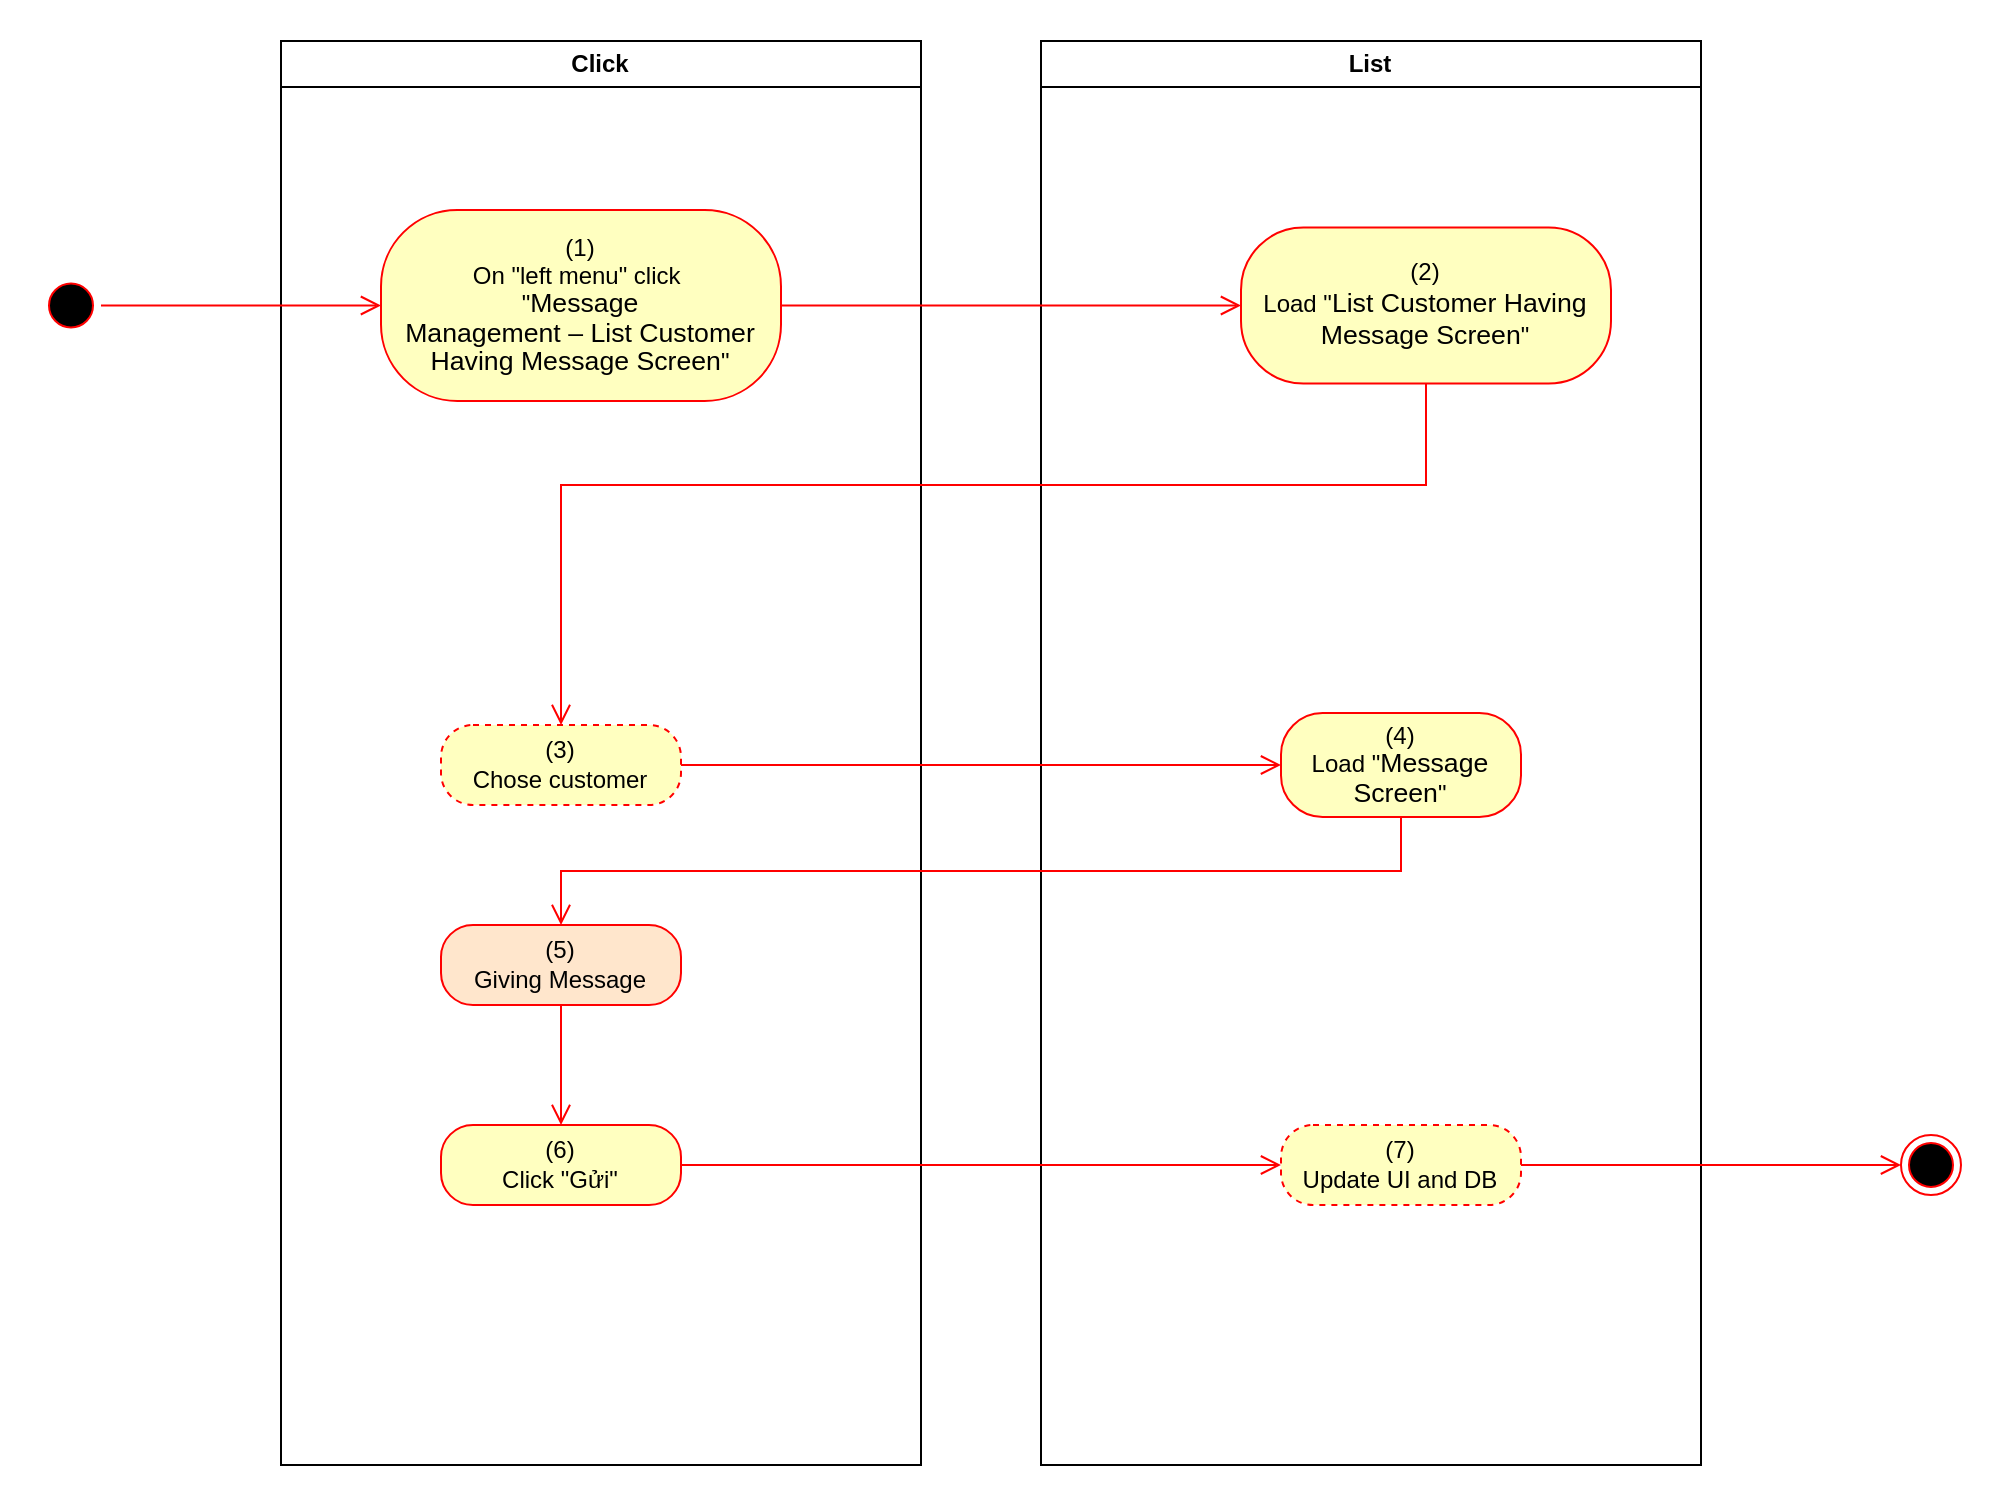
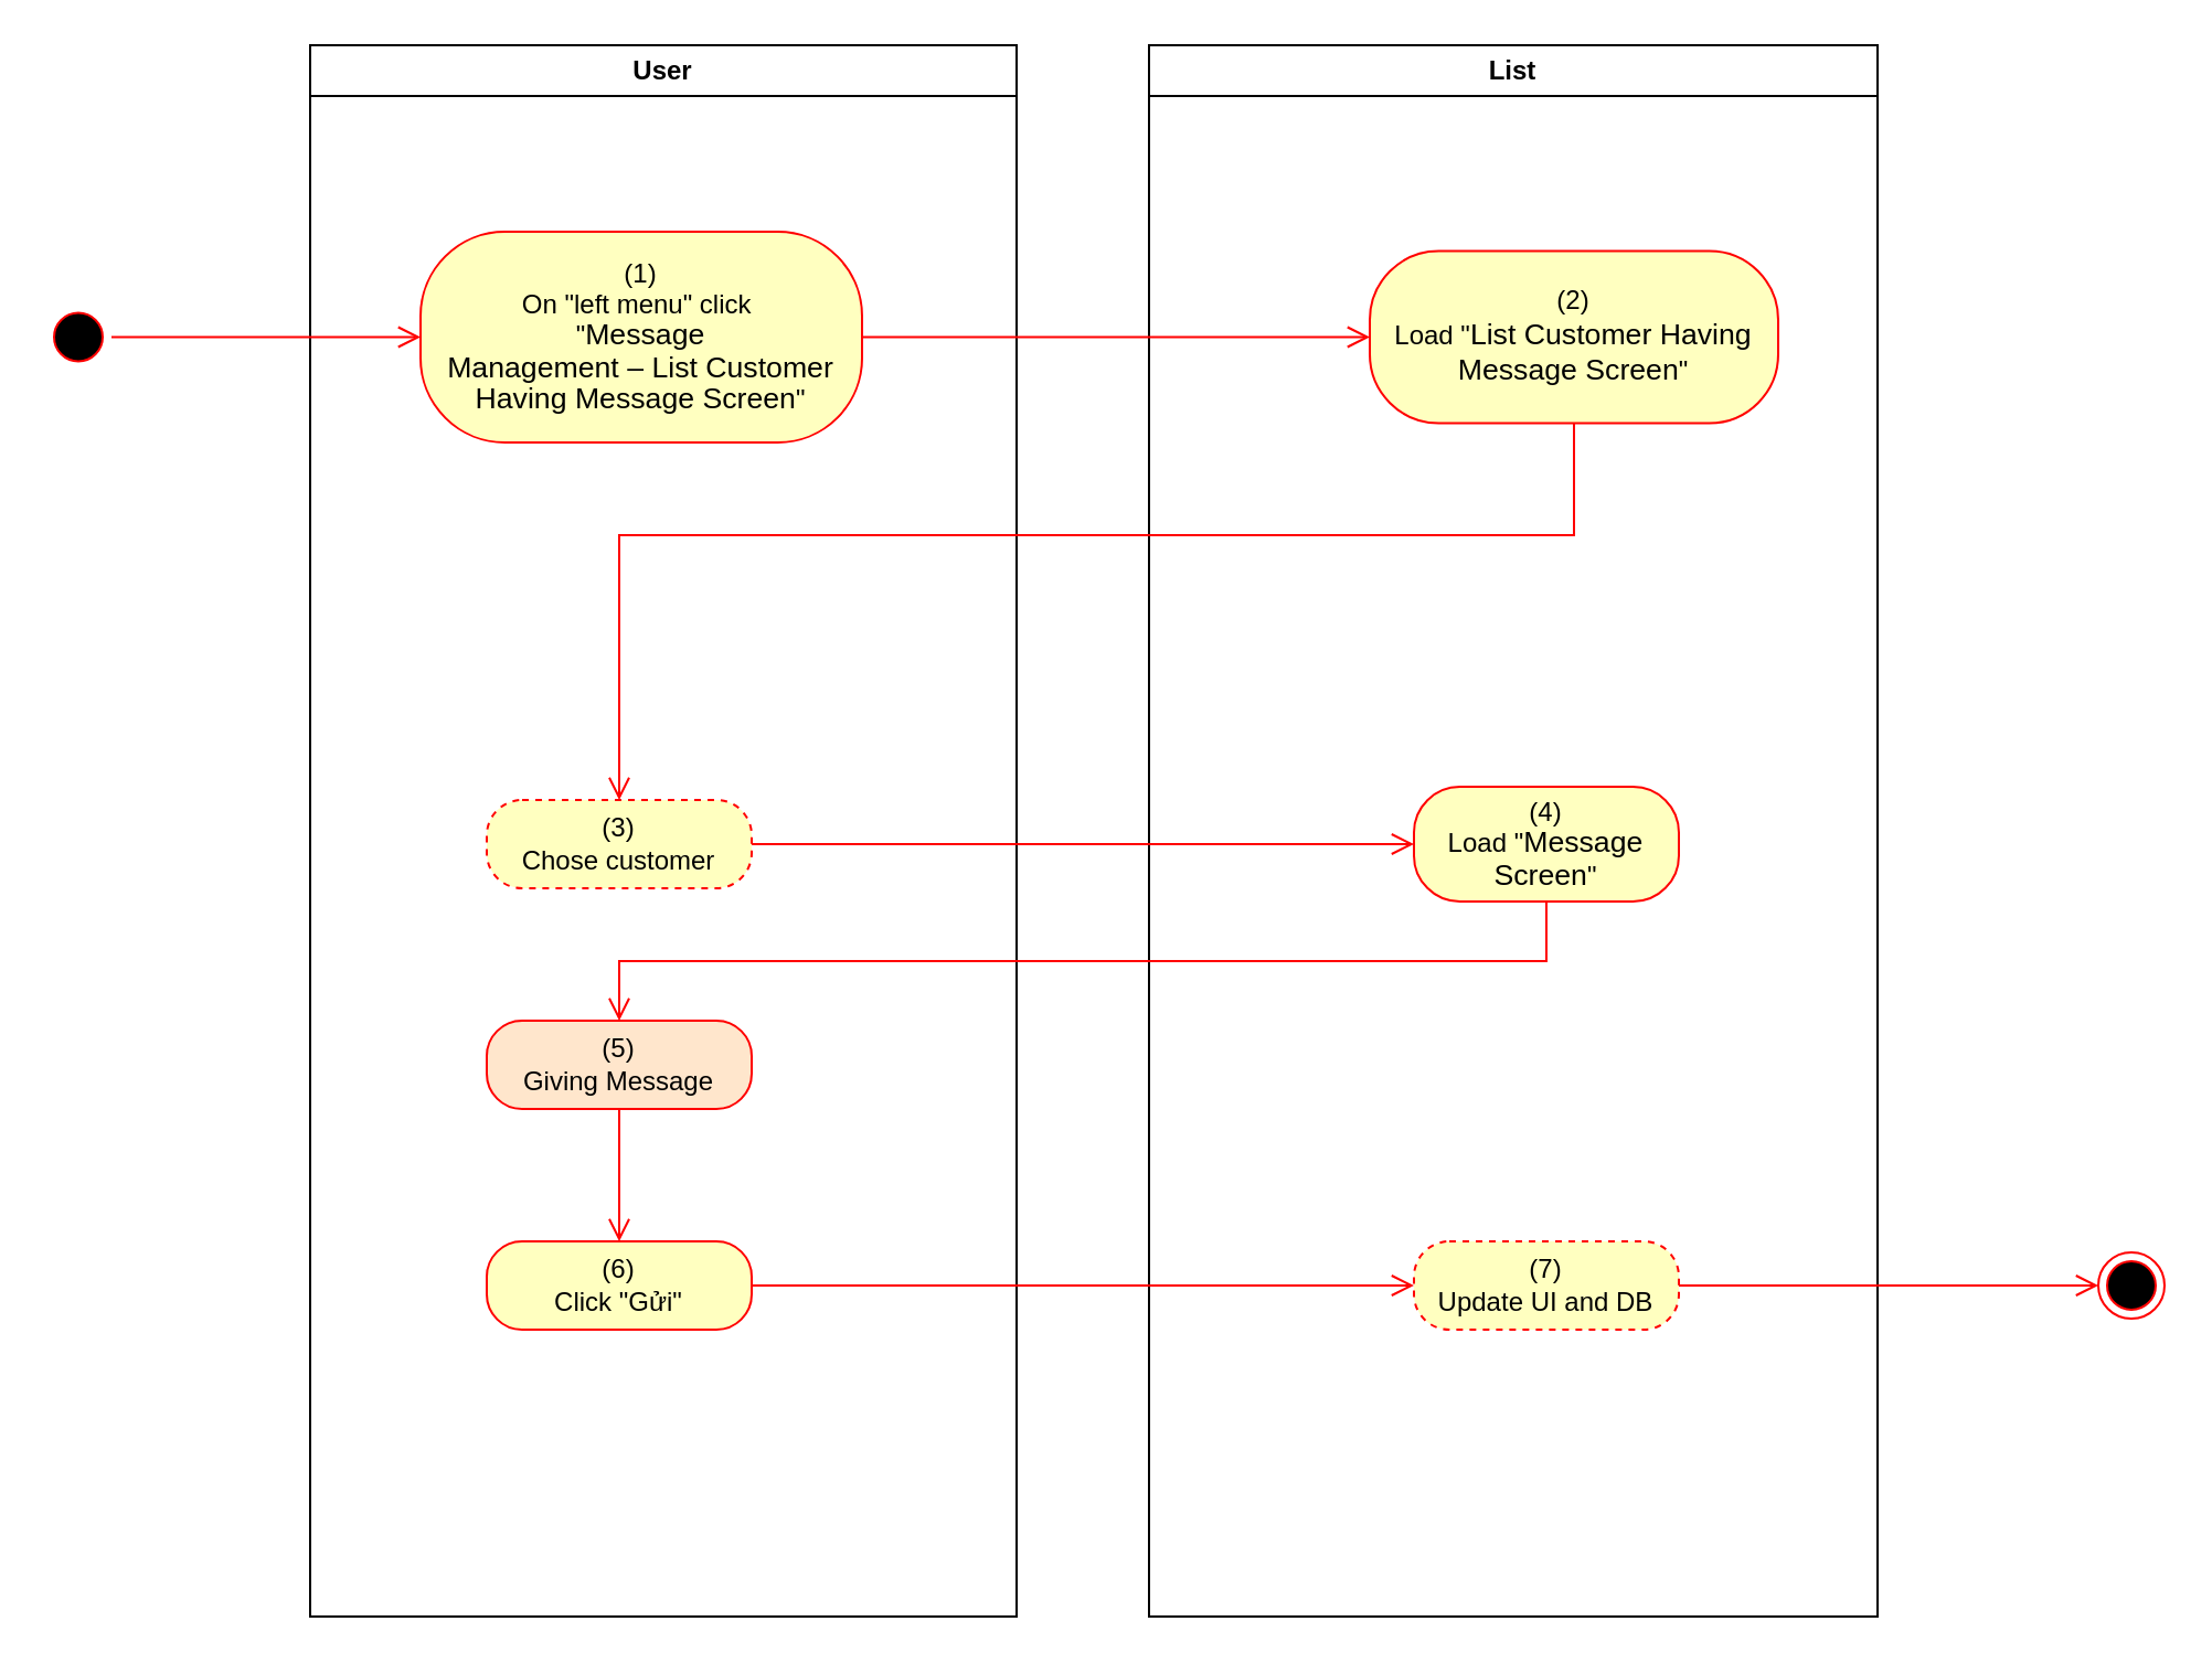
  <mxCell id="0" />
  <mxCell id="1" parent="0" />
- <mxCell id="2" value="Click" style="swimlane;whiteSpace=wrap" parent="1" vertex="1"><mxGeometry x="140" y="20" width="320" height="712" as="geometry"><mxRectangle x="120" y="128" width="60" height="23" as="alternateBounds" /></mxGeometry></mxCell>
+ <mxCell id="2" value="User" style="swimlane;whiteSpace=wrap" parent="1" vertex="1"><mxGeometry x="140" y="20" width="320" height="712" as="geometry"><mxRectangle x="120" y="128" width="60" height="23" as="alternateBounds" /></mxGeometry></mxCell>
  <mxCell id="3" value="&lt;span&gt;(1)&lt;/span&gt;&lt;br style=&quot;padding: 0px ; margin: 0px&quot;&gt;&lt;span&gt;On &quot;left menu&quot; click&amp;nbsp;&lt;/span&gt;&lt;br style=&quot;padding: 0px ; margin: 0px&quot;&gt;&lt;span&gt;&quot;&lt;/span&gt;&lt;span lang=&quot;EN-GB&quot; style=&quot;font-size: 10pt ; line-height: 107% ; font-family: &amp;#34;arial&amp;#34; , sans-serif&quot;&gt;Message&lt;br&gt;Management – List Customer Having Message Screen&lt;/span&gt;&lt;span&gt;&quot;&lt;/span&gt;" style="rounded=1;whiteSpace=wrap;html=1;arcSize=40;fontColor=#000000;fillColor=#ffffc0;strokeColor=#ff0000;" parent="2" vertex="1"><mxGeometry x="50" y="84.5" width="200" height="95.5" as="geometry" /></mxCell>
  <mxCell id="4" value="(3)&lt;br&gt;Chose customer" style="rounded=1;whiteSpace=wrap;html=1;arcSize=40;fontColor=#000000;fillColor=#ffffc0;strokeColor=#ff0000;dashed=1;" parent="2" vertex="1"><mxGeometry x="80" y="342" width="120" height="40" as="geometry" /></mxCell>
  <mxCell id="5" value="(5)&lt;br&gt;Giving Message" style="rounded=1;whiteSpace=wrap;html=1;arcSize=40;fontColor=#000000;fillColor=#ffe6cc;strokeColor=#ff0000;" parent="2" vertex="1"><mxGeometry x="80" y="442" width="120" height="40" as="geometry" /></mxCell>
  <mxCell id="6" value="" style="edgeStyle=orthogonalEdgeStyle;html=1;verticalAlign=bottom;endArrow=open;endSize=8;strokeColor=#ff0000;rounded=0;" parent="2" source="5" edge="1"><mxGeometry relative="1" as="geometry"><mxPoint x="140" y="542" as="targetPoint" /></mxGeometry></mxCell>
  <mxCell id="7" value="(6)&lt;br&gt;Click &quot;Gửi&quot;" style="rounded=1;whiteSpace=wrap;html=1;arcSize=40;fontColor=#000000;fillColor=#ffffc0;strokeColor=#ff0000;" parent="2" vertex="1"><mxGeometry x="80" y="542" width="120" height="40" as="geometry" /></mxCell>
  <mxCell id="8" value="List" style="swimlane;whiteSpace=wrap;startSize=23;" parent="1" vertex="1"><mxGeometry x="520" y="20" width="330" height="712" as="geometry" /></mxCell>
  <mxCell id="9" value="(2)&lt;br&gt;Load &quot;&lt;span style=&quot;font-family: &amp;#34;arial&amp;#34; , sans-serif ; font-size: 13.333px&quot;&gt;List Customer Having Message Screen&lt;/span&gt;&quot;" style="rounded=1;whiteSpace=wrap;html=1;arcSize=40;fontColor=#000000;fillColor=#ffffc0;strokeColor=#ff0000;" parent="8" vertex="1"><mxGeometry x="100" y="93.25" width="185" height="78" as="geometry" /></mxCell>
  <mxCell id="10" value="(4)&lt;br&gt;Load &quot;&lt;span lang=&quot;EN-GB&quot; style=&quot;font-size: 10pt ; line-height: 107% ; font-family: &amp;#34;arial&amp;#34; , sans-serif&quot;&gt;Message&lt;br&gt;Screen&lt;/span&gt;&quot;" style="rounded=1;whiteSpace=wrap;html=1;arcSize=40;fontColor=#000000;fillColor=#ffffc0;strokeColor=#ff0000;" parent="8" vertex="1"><mxGeometry x="120" y="336" width="120" height="52" as="geometry" /></mxCell>
  <mxCell id="11" value="(7)&lt;br&gt;Update UI and DB" style="rounded=1;whiteSpace=wrap;html=1;arcSize=40;fontColor=#000000;fillColor=#ffffc0;strokeColor=#ff0000;dashed=1;" parent="8" vertex="1"><mxGeometry x="120" y="542" width="120" height="40" as="geometry" /></mxCell>
  <mxCell id="12" value="" style="ellipse;html=1;shape=startState;fillColor=#000000;strokeColor=#ff0000;" parent="1" vertex="1"><mxGeometry x="20" y="137.25" width="30" height="30" as="geometry" /></mxCell>
  <mxCell id="13" value="" style="edgeStyle=orthogonalEdgeStyle;html=1;verticalAlign=bottom;endArrow=open;endSize=8;strokeColor=#ff0000;rounded=0;entryX=0;entryY=0.5;entryDx=0;entryDy=0;" parent="1" source="12" target="3" edge="1"><mxGeometry relative="1" as="geometry"><mxPoint x="200" y="145" as="targetPoint" /></mxGeometry></mxCell>
  <mxCell id="14" value="" style="edgeStyle=orthogonalEdgeStyle;html=1;verticalAlign=bottom;endArrow=open;endSize=8;strokeColor=#ff0000;rounded=0;entryX=0;entryY=0.5;entryDx=0;entryDy=0;" parent="1" source="3" target="9" edge="1"><mxGeometry relative="1" as="geometry"><mxPoint x="600" y="163" as="targetPoint" /></mxGeometry></mxCell>
  <mxCell id="15" value="" style="edgeStyle=orthogonalEdgeStyle;html=1;verticalAlign=bottom;endArrow=open;endSize=8;strokeColor=#ff0000;rounded=0;entryX=0.5;entryY=0;entryDx=0;entryDy=0;" parent="1" source="9" target="4" edge="1"><mxGeometry relative="1" as="geometry"><mxPoint x="685" y="242" as="targetPoint" /><Array as="points"><mxPoint x="713" y="242" /><mxPoint x="280" y="242" /></Array></mxGeometry></mxCell>
  <mxCell id="16" value="" style="edgeStyle=orthogonalEdgeStyle;html=1;verticalAlign=bottom;endArrow=open;endSize=8;strokeColor=#ff0000;rounded=0;entryX=0;entryY=0.5;entryDx=0;entryDy=0;exitX=1;exitY=0.5;exitDx=0;exitDy=0;" parent="1" source="4" target="10" edge="1"><mxGeometry relative="1" as="geometry"><mxPoint x="630" y="382" as="targetPoint" /><mxPoint x="390" y="382" as="sourcePoint" /></mxGeometry></mxCell>
  <mxCell id="17" value="" style="ellipse;html=1;shape=endState;fillColor=#000000;strokeColor=#ff0000;" parent="1" vertex="1"><mxGeometry x="950" y="567" width="30" height="30" as="geometry" /></mxCell>
  <mxCell id="18" value="" style="edgeStyle=orthogonalEdgeStyle;html=1;verticalAlign=bottom;endArrow=open;endSize=8;strokeColor=#ff0000;rounded=0;exitX=1;exitY=0.5;exitDx=0;exitDy=0;entryX=0;entryY=0.5;entryDx=0;entryDy=0;" parent="1" source="11" target="17" edge="1"><mxGeometry relative="1" as="geometry"><mxPoint x="820" y="652" as="targetPoint" /><mxPoint x="820" y="592" as="sourcePoint" /></mxGeometry></mxCell>
  <mxCell id="19" value="" style="edgeStyle=orthogonalEdgeStyle;html=1;verticalAlign=bottom;endArrow=open;endSize=8;strokeColor=#ff0000;rounded=0;exitX=1;exitY=0.5;exitDx=0;exitDy=0;entryX=0;entryY=0.5;entryDx=0;entryDy=0;" parent="1" source="7" target="11" edge="1"><mxGeometry relative="1" as="geometry"><mxPoint x="420" y="532" as="targetPoint" /><mxPoint x="420" y="472" as="sourcePoint" /></mxGeometry></mxCell>
  <mxCell id="20" value="" style="edgeStyle=orthogonalEdgeStyle;html=1;verticalAlign=bottom;endArrow=open;endSize=8;strokeColor=#ff0000;rounded=0;exitX=0.5;exitY=1;exitDx=0;exitDy=0;entryX=0.5;entryY=0;entryDx=0;entryDy=0;" parent="1" source="10" target="5" edge="1"><mxGeometry relative="1" as="geometry"><mxPoint x="690" y="662" as="targetPoint" /></mxGeometry></mxCell>
